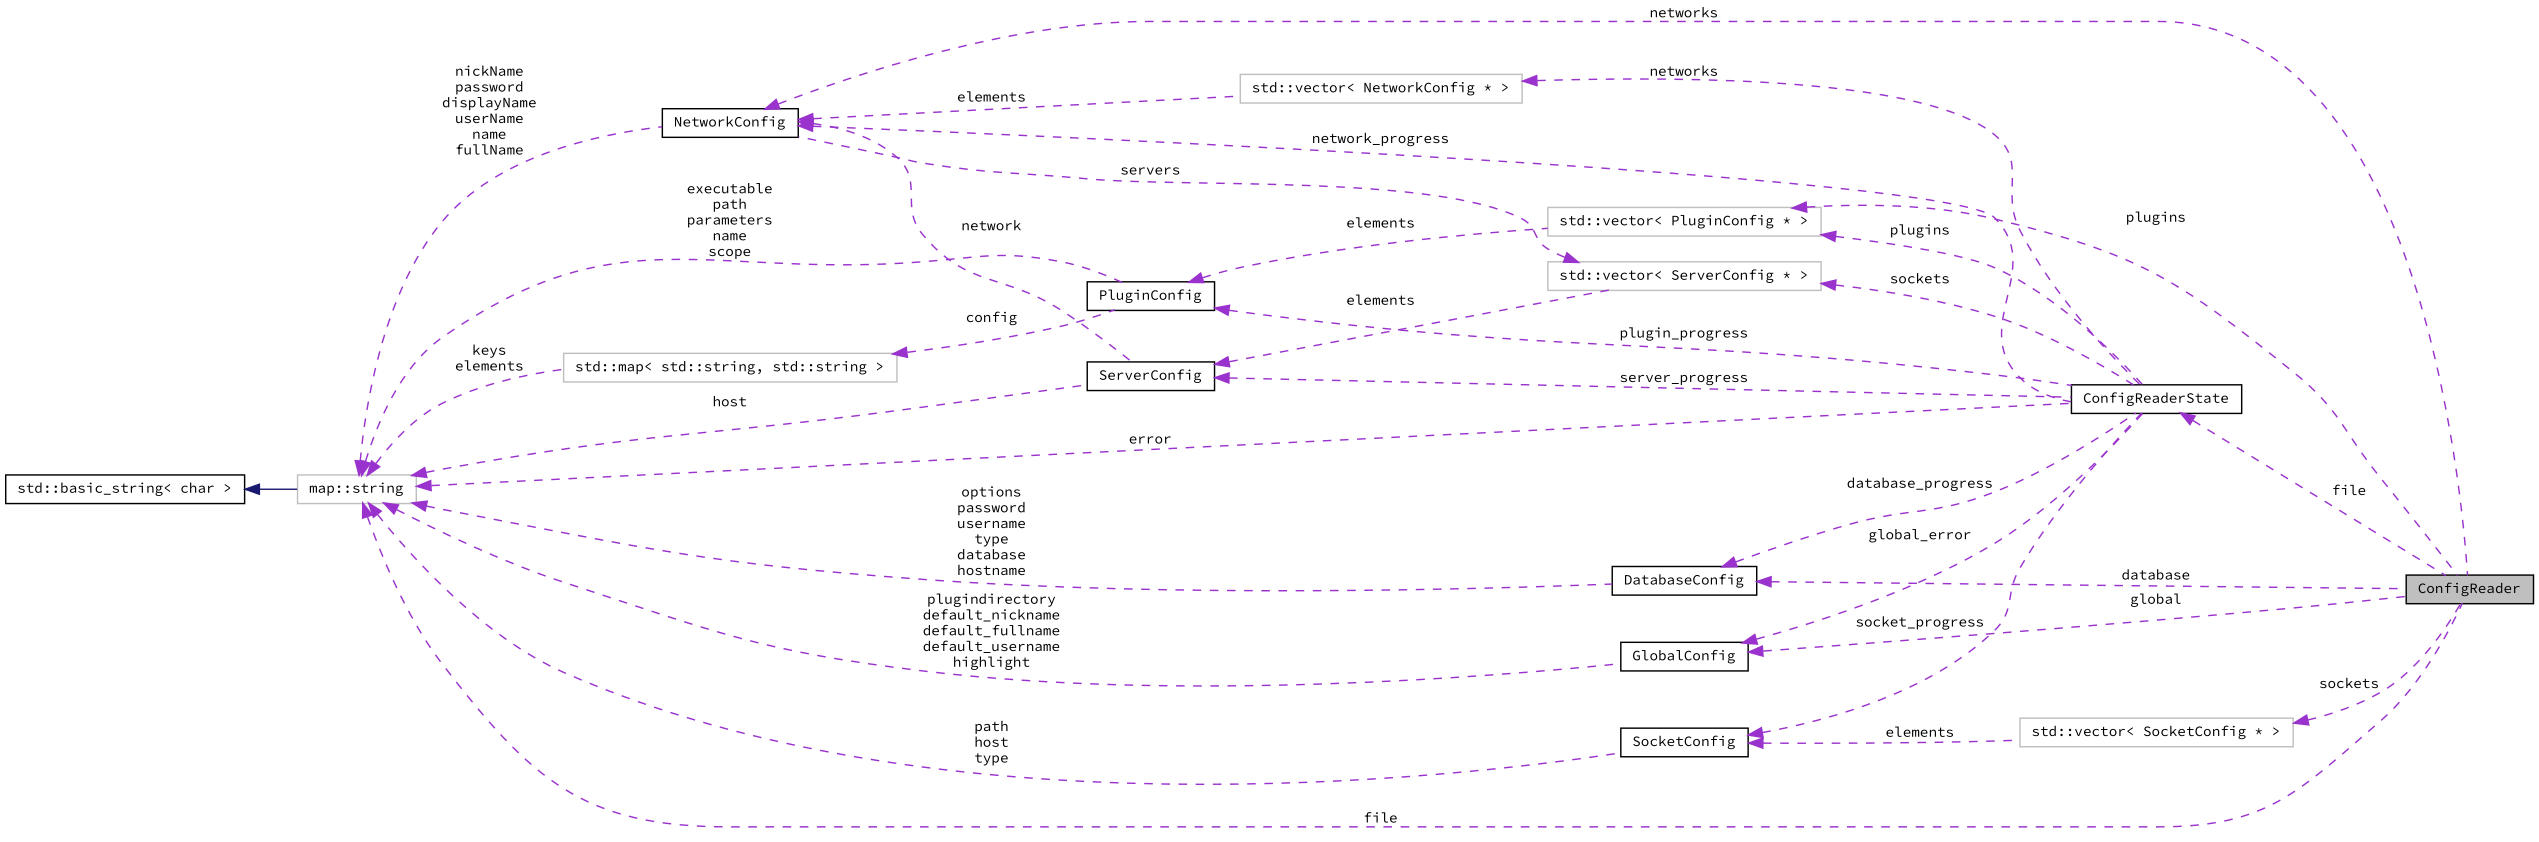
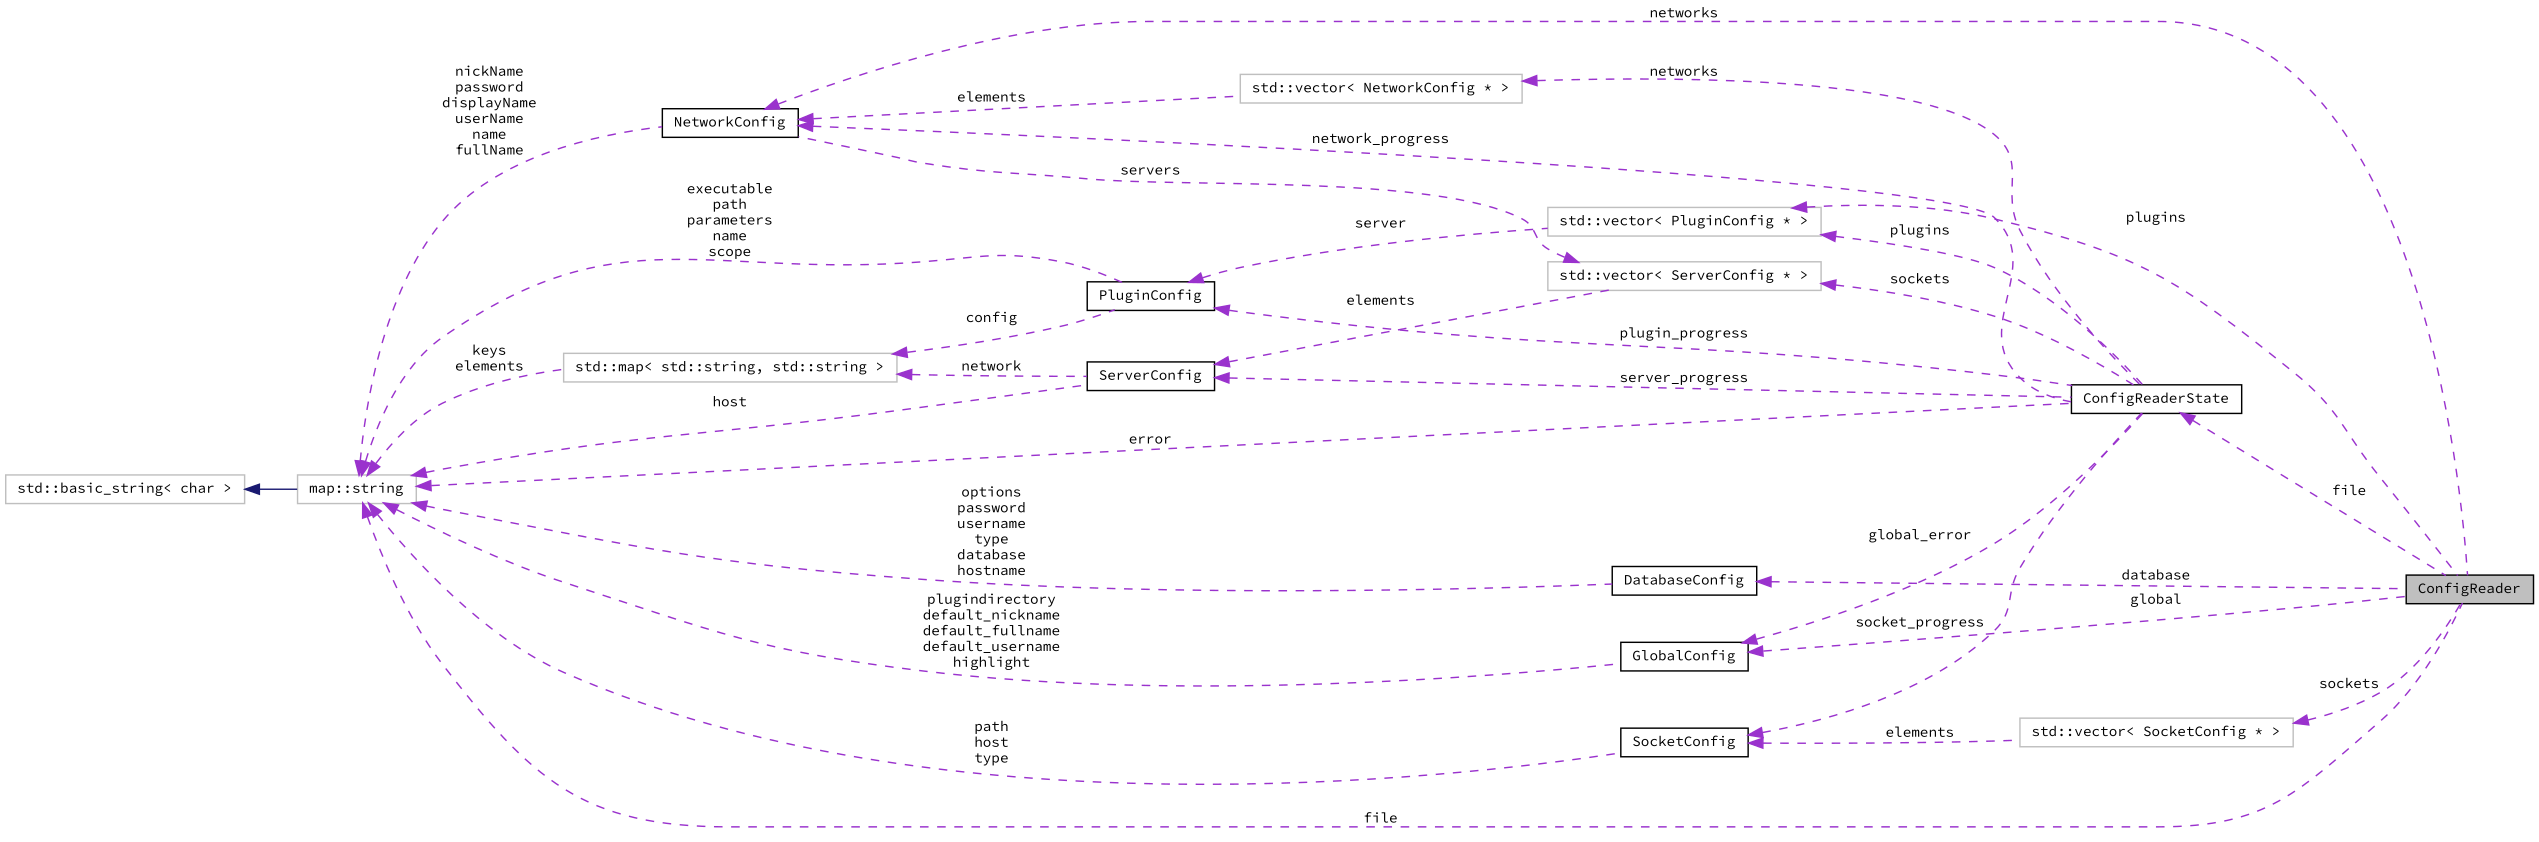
  digraph {
    fontname="Source Code Pro"
    rankdir=LR
    node [color=black fillcolor=white fontname="Source Code Pro" fontsize=10 shape=record style=filled]
    edge [color=darkorchid3 dir=back fontname="Source Code Pro" fontsize=10 labelfontname=Helvetica labelfontsize=10 style=dashed]
    n1 [fillcolor=grey75 fontcolor=black height=0.2 label=ConfigReader width=0.4]
    n2 [height=0.2 label=DatabaseConfig width=0.4]
    n3 [height=0.2 label=ConfigReaderState width=0.4]
    n4 [color=grey75 height=0.2 label="map::string" width=0.4]
    n5 [height=0.2 label=NetworkConfig width=0.4]
    n6 [height=0.2 label=ServerConfig width=0.4]
    n7 [height=0.2 label=GlobalConfig width=0.4]
    n8 [height=0.2 label=PluginConfig width=0.4]
    n9 [color=grey75 height=0.2 label="std::map\< std::string, std::string \>" width=0.4]
    n10 [height=0.2 label=SocketConfig width=0.4]
    n11 [color=grey75 height=0.2 label="std::vector\< NetworkConfig * \>" width=0.4]
    n12 [color=grey75 height=0.2 label="std::vector\< ServerConfig * \>" width=0.4]
    n13 [color=grey75 height=0.2 label="std::vector\< PluginConfig * \>" width=0.4]
    n14 [color=grey75 height=0.2 label="std::vector\< SocketConfig * \>" width=0.4]
-   n15 [height=0.2 label="std::basic_string\< char \>" width=0.4]
+   n15 [color=grey75 height=0.2 label="std::basic_string\< char \>" width=0.4]
    n2 -> n1 [label=database]
-   n2 -> n3 [label=database_progress]
    n3 -> n1 [label=file]
    n4 -> n1 [label=file]
    n4 -> n2 [label="options\npassword\nusername\ntype\ndatabase\nhostname"]
    n4 -> n3 [label=error]
    n4 -> n5 [label="nickName\npassword\ndisplayName\nuserName\nname\nfullName"]
    n4 -> n6 [label=host]
    n4 -> n7 [label="plugindirectory\ndefault_nickname\ndefault_fullname\ndefault_username\nhighlight"]
    n4 -> n8 [label="executable\npath\nparameters\nname\nscope"]
    n4 -> n9 [label="keys\nelements"]
    n4 -> n10 [label="path\nhost\ntype"]
    n5 -> n1 [label=networks]
    n5 -> n3 [label=network_progress]
-   n5 -> n6 [label=network]
+   n9 -> n6 [label=network]
    n5 -> n11 [label=elements]
    n6 -> n3 [label=server_progress]
    n6 -> n12 [label=elements]
    n7 -> n1 [label=global]
    n7 -> n3 [label=global_error]
    n8 -> n3 [label=plugin_progress]
-   n8 -> n13 [label=elements]
+   n8 -> n13 [label=server]
    n9 -> n8 [label=config]
    n10 -> n3 [label=socket_progress]
    n10 -> n14 [label=elements]
    n11 -> n3 [label=networks]
    n12 -> n3 [label=sockets]
    n12 -> n5 [label=servers]
    n13 -> n1 [label=plugins]
    n13 -> n3 [label=plugins]
    n14 -> n1 [label=sockets]
    n15 -> n4 [color=midnightblue style=solid]
  }
